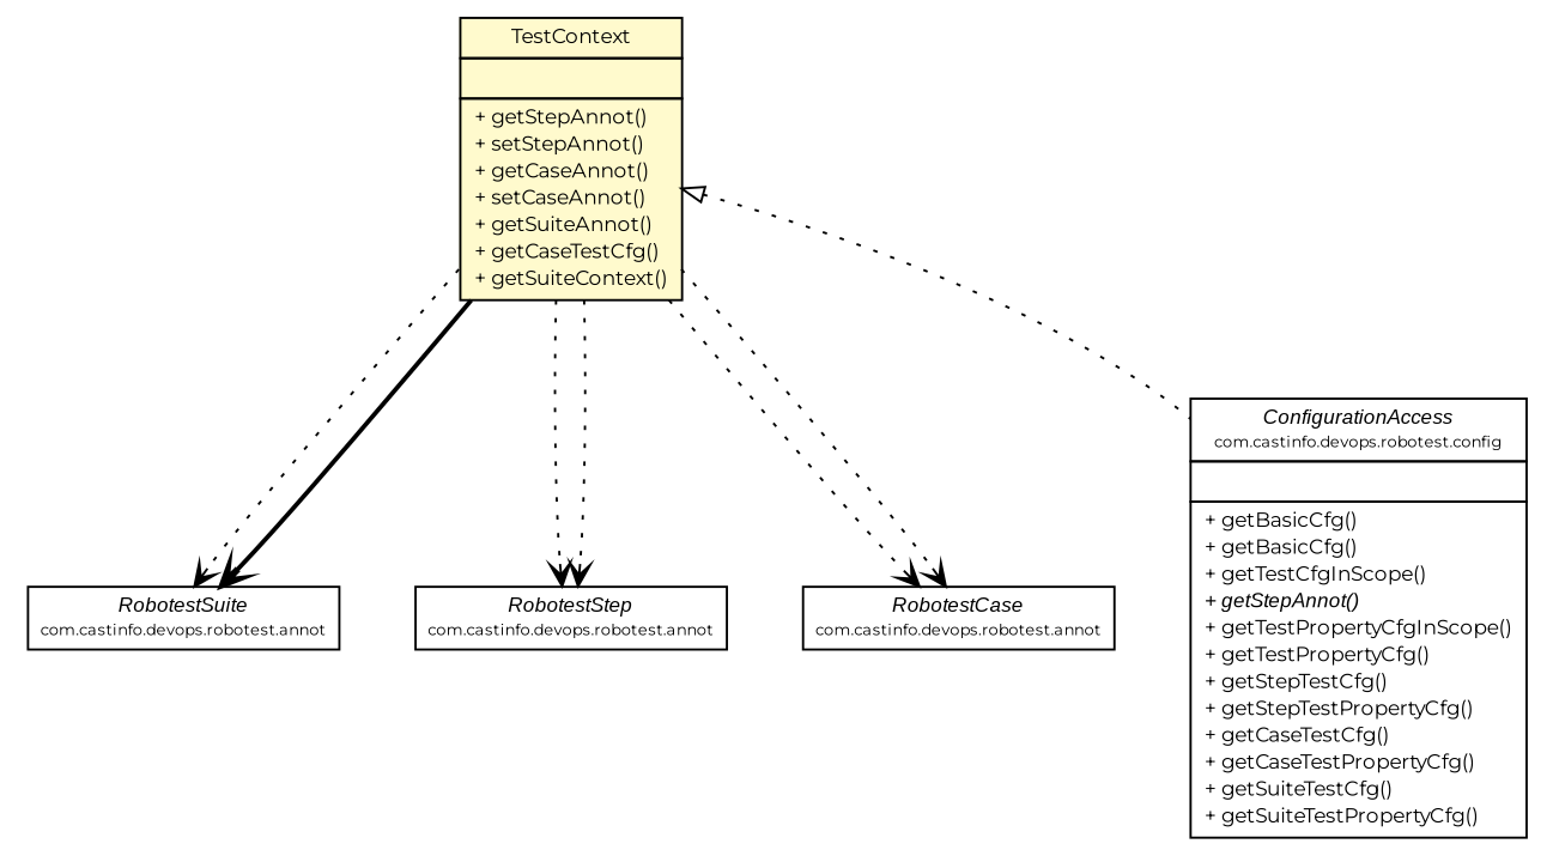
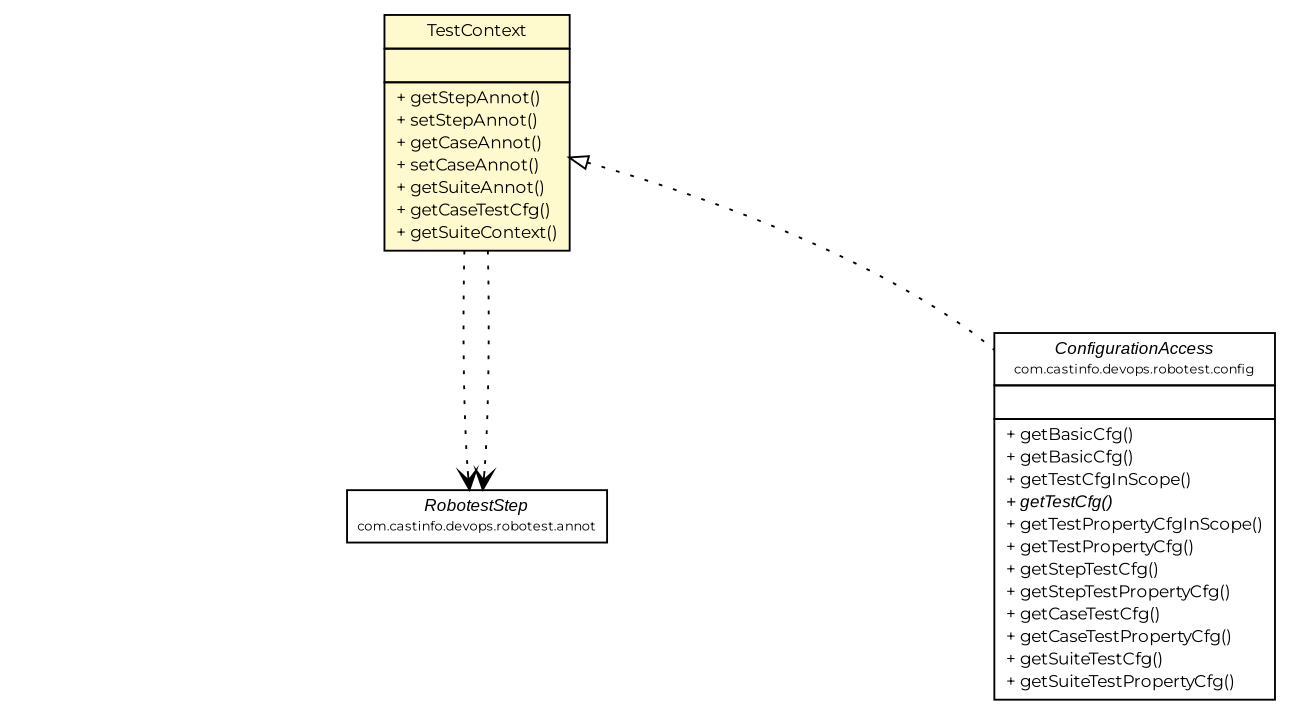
  digraph {
    fontname=Montserrat
    nodesep=0.25
    ranksep=0.5
    node [fontcolor=black fontname=Montserrat fontsize=9.0 shape=plaintext]
    edge [arrowhead=open color=black fontcolor=black fontname=Montserrat fontsize=10.0 headport=p labelfontname=arial labelfontsize=10 style=dotted tailport=p]
-   n1 [label=<<table title="com.castinfo.devops.robotest.annot.RobotestSuite" border="0" cellborder="1" cellspacing="0" cellpadding="2" port="p" href="./annot/RobotestSuite.html"> 		<tr><td><table border="0" cellspacing="0" cellpadding="1"> <tr><td align="center" balign="center"><font face="arial italic"> RobotestSuite </font></td></tr> <tr><td align="center" balign="center"><font point-size="7.0"> com.castinfo.devops.robotest.annot </font></td></tr> 		</table></td></tr> 		</table>>]
    n2 [label=<<table title="com.castinfo.devops.robotest.annot.RobotestStep" border="0" cellborder="1" cellspacing="0" cellpadding="2" port="p" href="./annot/RobotestStep.html"> 		<tr><td><table border="0" cellspacing="0" cellpadding="1"> <tr><td align="center" balign="center"><font face="arial italic"> RobotestStep </font></td></tr> <tr><td align="center" balign="center"><font point-size="7.0"> com.castinfo.devops.robotest.annot </font></td></tr> 		</table></td></tr> 		</table>>]
-   n3 [label=<<table title="com.castinfo.devops.robotest.annot.RobotestCase" border="0" cellborder="1" cellspacing="0" cellpadding="2" port="p" href="./annot/RobotestCase.html"> 		<tr><td><table border="0" cellspacing="0" cellpadding="1"> <tr><td align="center" balign="center"><font face="arial italic"> RobotestCase </font></td></tr> <tr><td align="center" balign="center"><font point-size="7.0"> com.castinfo.devops.robotest.annot </font></td></tr> 		</table></td></tr> 		</table>>]
-   n4 [label=<<table title="com.castinfo.devops.robotest.config.ConfigurationAccess" border="0" cellborder="1" cellspacing="0" cellpadding="2" port="p" href="./config/ConfigurationAccess.html"> 		<tr><td><table border="0" cellspacing="0" cellpadding="1"> <tr><td align="center" balign="center"><font face="arial italic"> ConfigurationAccess </font></td></tr> <tr><td align="center" balign="center"><font point-size="7.0"> com.castinfo.devops.robotest.config </font></td></tr> 		</table></td></tr> 		<tr><td><table border="0" cellspacing="0" cellpadding="1"> <tr><td align="left" balign="left">  </td></tr> 		</table></td></tr> 		<tr><td><table border="0" cellspacing="0" cellpadding="1"> <tr><td align="left" balign="left"> + getBasicCfg() </td></tr> <tr><td align="left" balign="left"> + getBasicCfg() </td></tr> <tr><td align="left" balign="left"> + getTestCfgInScope() </td></tr> <tr><td align="left" balign="left"><font face="arial italic" point-size="9.0"> + getStepAnnot() </font></td></tr> <tr><td align="left" balign="left"> + getTestPropertyCfgInScope() </td></tr> <tr><td align="left" balign="left"> + getTestPropertyCfg() </td></tr> <tr><td align="left" balign="left"> + getStepTestCfg() </td></tr> <tr><td align="left" balign="left"> + getStepTestPropertyCfg() </td></tr> <tr><td align="left" balign="left"> + getCaseTestCfg() </td></tr> <tr><td align="left" balign="left"> + getCaseTestPropertyCfg() </td></tr> <tr><td align="left" balign="left"> + getSuiteTestCfg() </td></tr> <tr><td align="left" balign="left"> + getSuiteTestPropertyCfg() </td></tr> 		</table></td></tr> 		</table>>]
+   n4 [label=<<table title="com.castinfo.devops.robotest.config.ConfigurationAccess" border="0" cellborder="1" cellspacing="0" cellpadding="2" port="p" href="./config/ConfigurationAccess.html"> 		<tr><td><table border="0" cellspacing="0" cellpadding="1"> <tr><td align="center" balign="center"><font face="arial italic"> ConfigurationAccess </font></td></tr> <tr><td align="center" balign="center"><font point-size="7.0"> com.castinfo.devops.robotest.config </font></td></tr> 		</table></td></tr> 		<tr><td><table border="0" cellspacing="0" cellpadding="1"> <tr><td align="left" balign="left">  </td></tr> 		</table></td></tr> 		<tr><td><table border="0" cellspacing="0" cellpadding="1"> <tr><td align="left" balign="left"> + getBasicCfg() </td></tr> <tr><td align="left" balign="left"> + getBasicCfg() </td></tr> <tr><td align="left" balign="left"> + getTestCfgInScope() </td></tr> <tr><td align="left" balign="left"><font face="arial italic" point-size="9.0"> + getTestCfg() </font></td></tr> <tr><td align="left" balign="left"> + getTestPropertyCfgInScope() </td></tr> <tr><td align="left" balign="left"> + getTestPropertyCfg() </td></tr> <tr><td align="left" balign="left"> + getStepTestCfg() </td></tr> <tr><td align="left" balign="left"> + getStepTestPropertyCfg() </td></tr> <tr><td align="left" balign="left"> + getCaseTestCfg() </td></tr> <tr><td align="left" balign="left"> + getCaseTestPropertyCfg() </td></tr> <tr><td align="left" balign="left"> + getSuiteTestCfg() </td></tr> <tr><td align="left" balign="left"> + getSuiteTestPropertyCfg() </td></tr> 		</table></td></tr> 		</table>>]
    n5 [label=<<table title="com.castinfo.devops.robotest.TestContext" border="0" cellborder="1" cellspacing="0" cellpadding="2" port="p" bgcolor="lemonChiffon" href="./TestContext.html"> 		<tr><td><table border="0" cellspacing="0" cellpadding="1"> <tr><td align="center" balign="center"> TestContext </td></tr> 		</table></td></tr> 		<tr><td><table border="0" cellspacing="0" cellpadding="1"> <tr><td align="left" balign="left">  </td></tr> 		</table></td></tr> 		<tr><td><table border="0" cellspacing="0" cellpadding="1"> <tr><td align="left" balign="left"> + getStepAnnot() </td></tr> <tr><td align="left" balign="left"> + setStepAnnot() </td></tr> <tr><td align="left" balign="left"> + getCaseAnnot() </td></tr> <tr><td align="left" balign="left"> + setCaseAnnot() </td></tr> <tr><td align="left" balign="left"> + getSuiteAnnot() </td></tr> <tr><td align="left" balign="left"> + getCaseTestCfg() </td></tr> <tr><td align="left" balign="left"> + getSuiteContext() </td></tr> 		</table></td></tr> 		</table>>]
-   n5 -> n1
-   n5 -> n1 [style=bold]
    n5 -> n2
    n5 -> n2
-   n5 -> n3
-   n5 -> n3
    n5 -> n4 [arrowtail=empty dir=back fontsize=10 arrowhead="" color="" fontcolor=""]
  }
